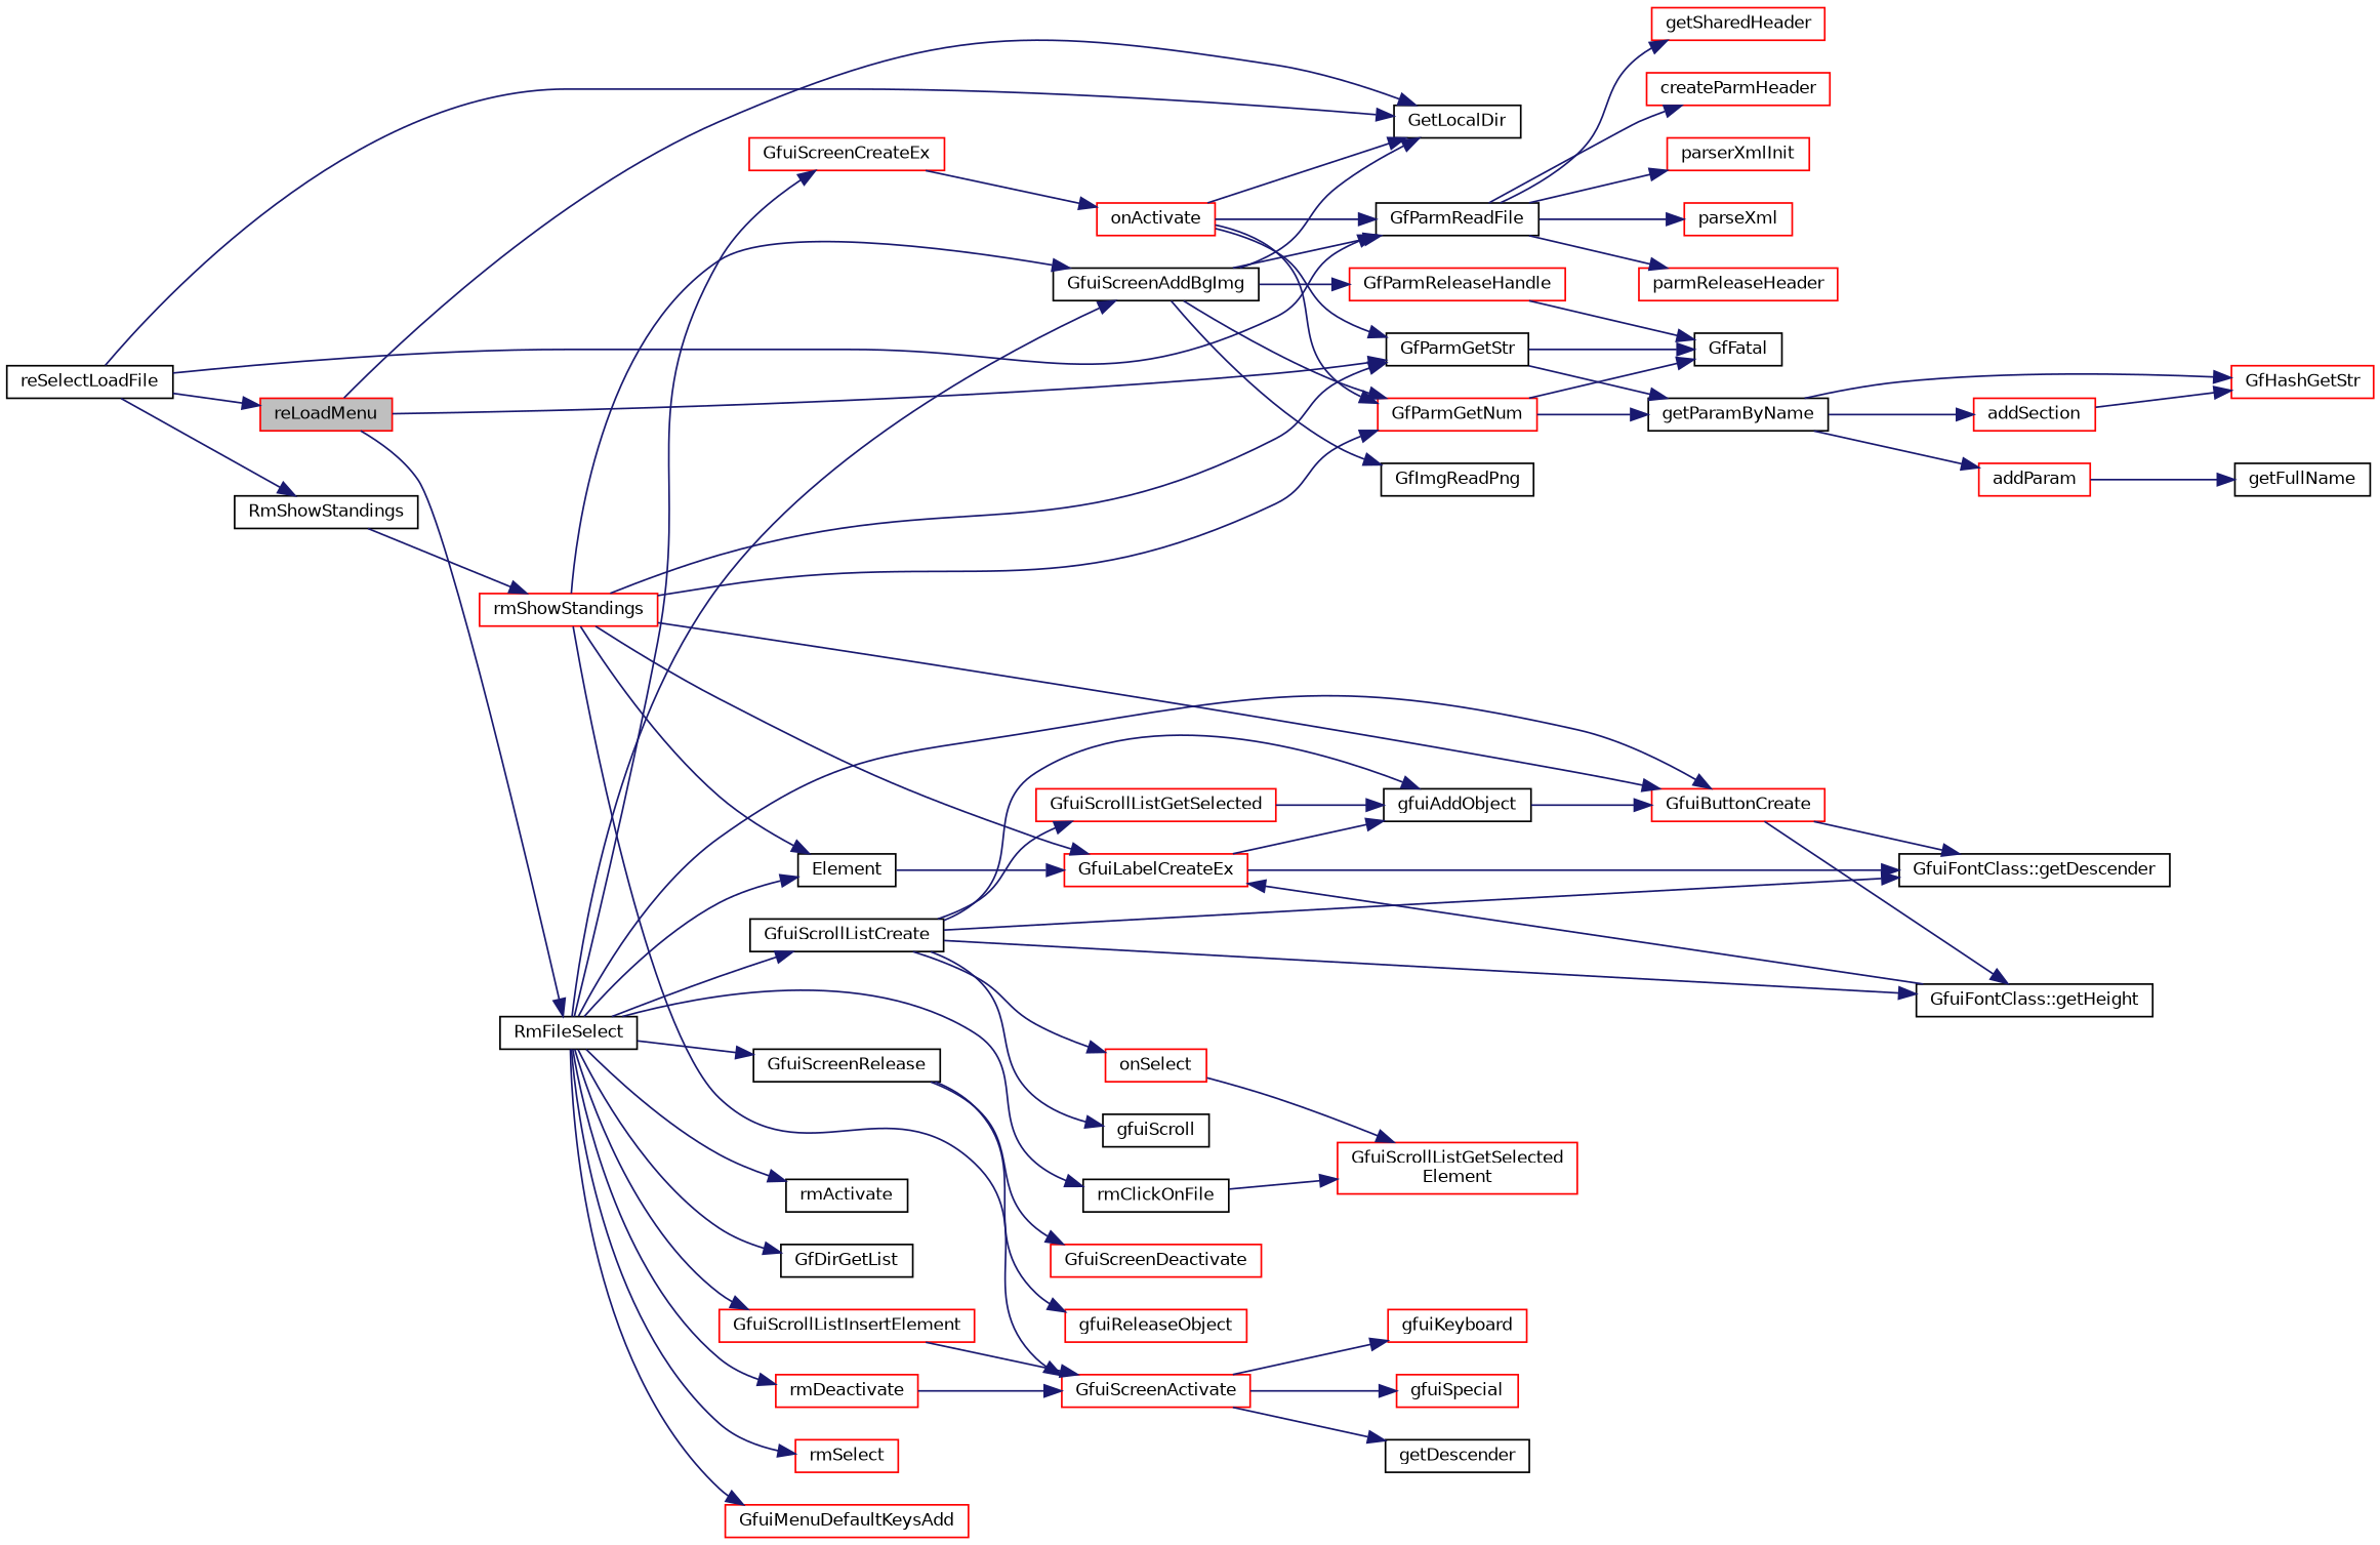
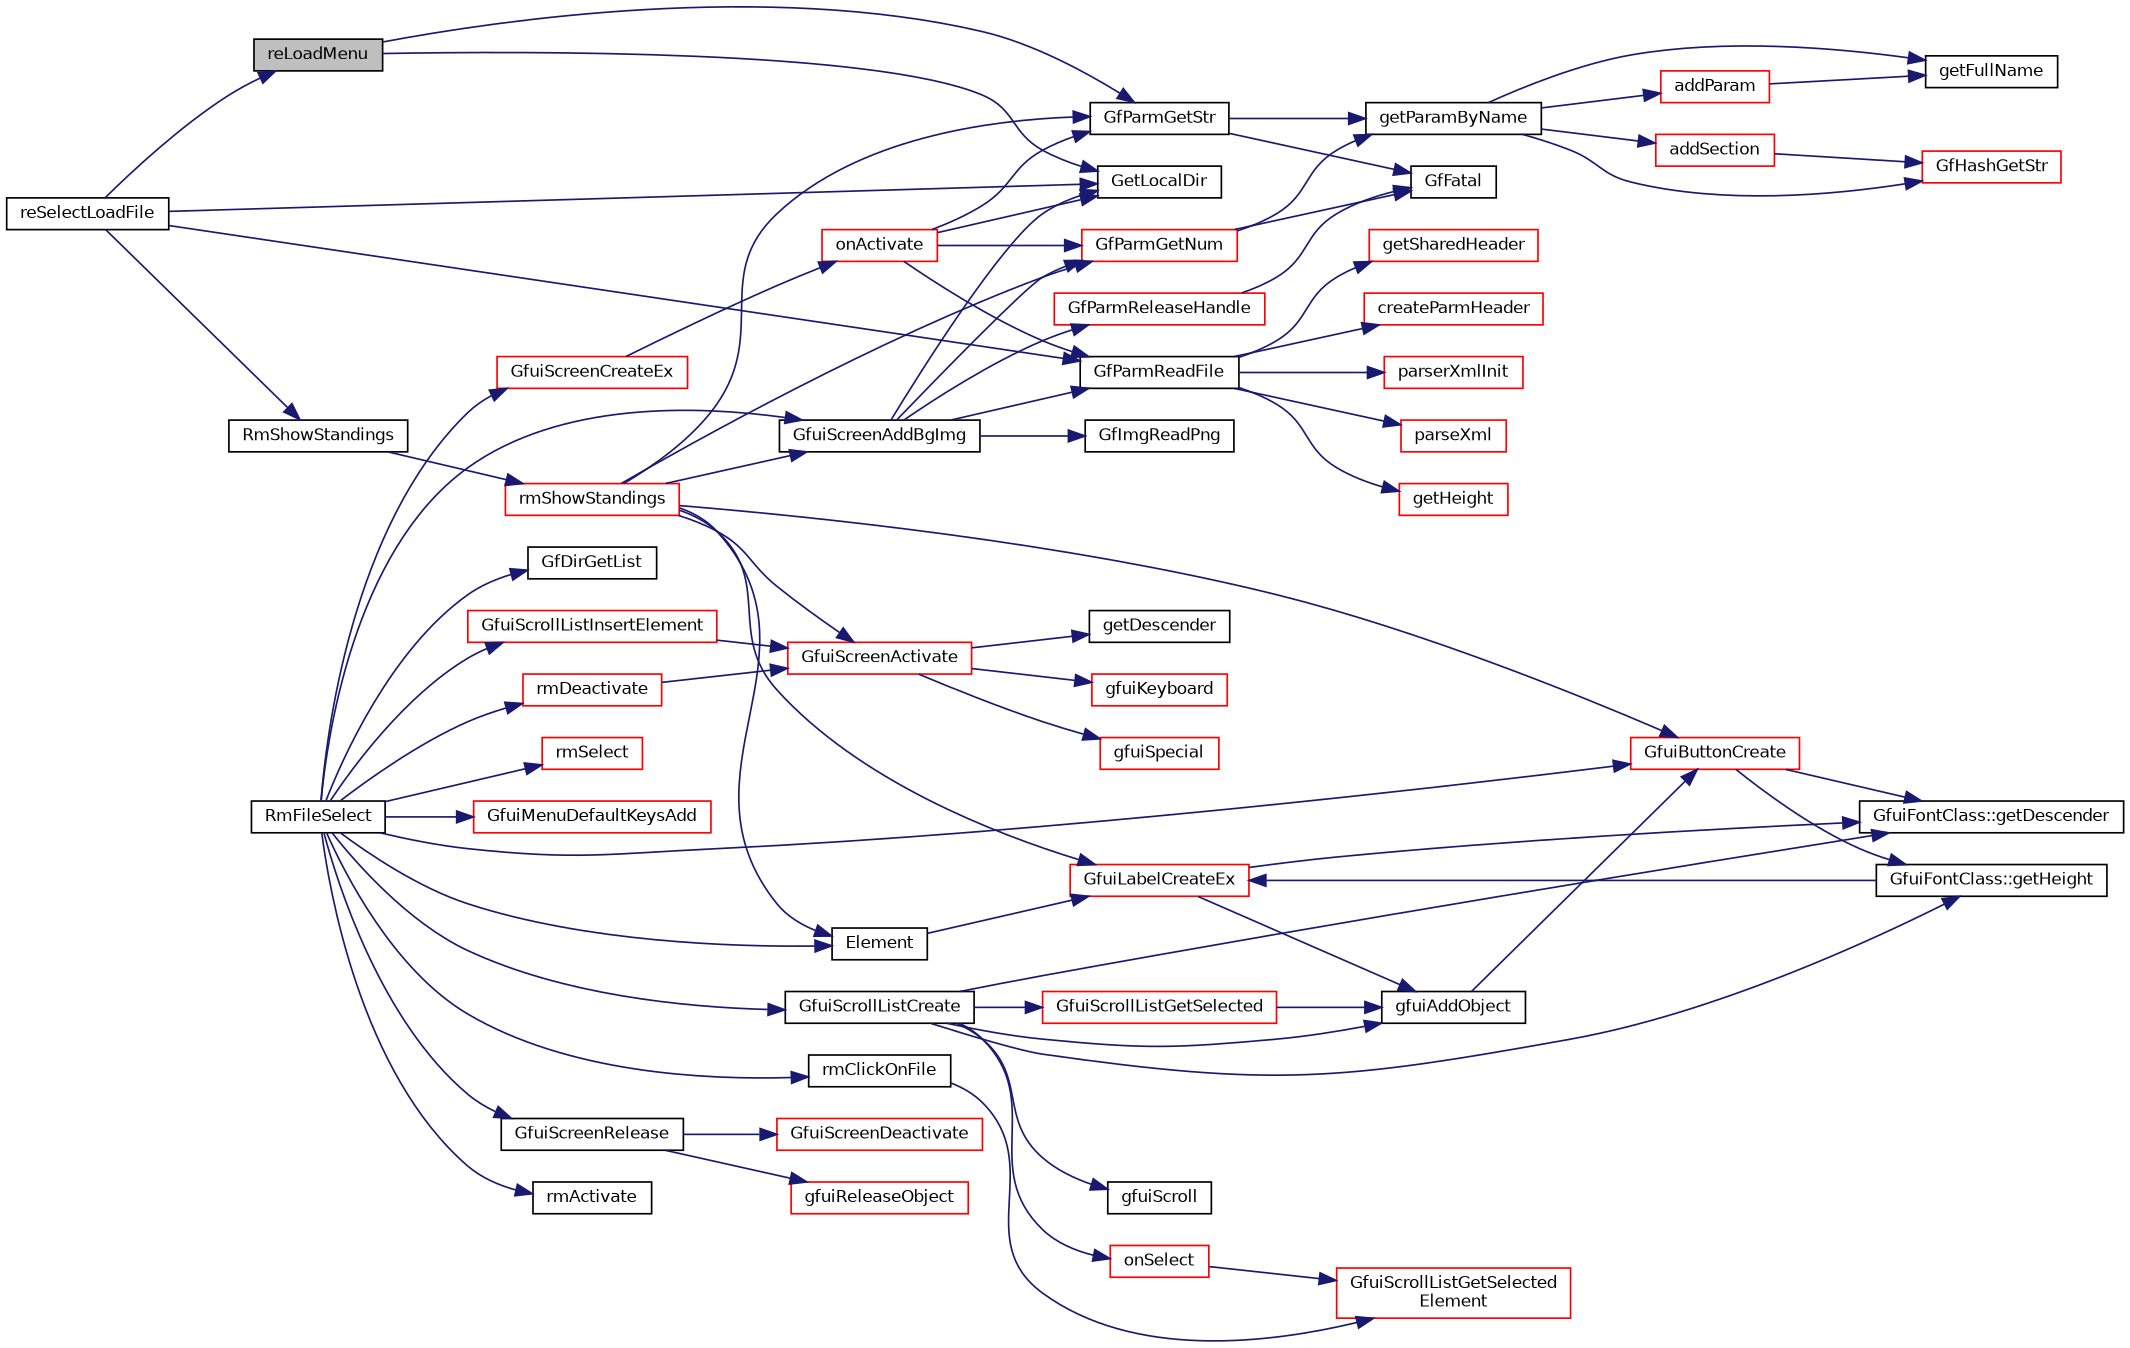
  digraph {
    rankdir=LR
    node [color=red fillcolor=white fontname=Helvetica fontsize=10 shape=record style=filled]
    edge [color=midnightblue fontname=Helvetica fontsize=10 labelfontname=Helvetica labelfontsize=10 style=solid]
-   n1 [fillcolor=grey75 fontcolor=black height=0.2 label=reLoadMenu width=0.4]
+   n1 [color=black fillcolor=grey75 fontcolor=black height=0.2 label=reLoadMenu width=0.4]
    n2 [color=black height=0.2 label=GetLocalDir width=0.4]
    n3 [color=black height=0.2 label=GfParmGetStr width=0.4]
    n4 [color=black height=0.2 label=RmFileSelect width=0.4]
    n5 [color=black height=0.2 label=reSelectLoadFile width=0.4]
    n6 [color=black height=0.2 label=GfParmReadFile width=0.4]
    n7 [color=black height=0.2 label=RmShowStandings width=0.4]
    n8 [color=black height=0.2 label=GfFatal width=0.4]
    n9 [color=black height=0.2 label=getParamByName width=0.4]
    n10 [color=black height=0.2 label=Element width=0.4]
    n11 [color=black height=0.2 label=GfuiScreenAddBgImg width=0.4]
    n12 [height=0.2 label=GfuiButtonCreate width=0.4]
    n13 [color=black height=0.2 label=GfuiScreenRelease width=0.4]
    n14 [height=0.2 label=GfuiScreenCreateEx width=0.4]
    n15 [color=black height=0.2 label=rmActivate width=0.4]
    n16 [color=black height=0.2 label=GfuiScrollListCreate width=0.4]
    n17 [color=black height=0.2 label=rmClickOnFile width=0.4]
    n18 [color=black height=0.2 label=GfDirGetList width=0.4]
    n19 [height=0.2 label=GfuiScrollListInsertElement width=0.4]
    n20 [height=0.2 label=rmSelect width=0.4]
    n21 [height=0.2 label=rmDeactivate width=0.4]
    n22 [height=0.2 label=GfuiMenuDefaultKeysAdd width=0.4]
    n23 [height=0.2 label=getSharedHeader width=0.4]
    n24 [height=0.2 label=createParmHeader width=0.4]
    n25 [height=0.2 label=parserXmlInit width=0.4]
    n26 [height=0.2 label=parseXml width=0.4]
-   n27 [height=0.2 label=parmReleaseHeader width=0.4]
+   n27 [height=0.2 label=getHeight width=0.4]
    n28 [height=0.2 label=rmShowStandings width=0.4]
    n29 [height=0.2 label=GfuiLabelCreateEx width=0.4]
    n30 [height=0.2 label=GfParmGetNum width=0.4]
    n31 [height=0.2 label=GfuiScreenActivate width=0.4]
    n32 [color=black height=0.2 label="GfuiFontClass::getDescender" width=0.4]
    n33 [color=black height=0.2 label=gfuiAddObject width=0.4]
    n34 [color=black height=0.2 label=GfImgReadPng width=0.4]
    n35 [height=0.2 label=GfParmReleaseHandle width=0.4]
    n36 [color=black height=0.2 label="GfuiFontClass::getHeight" width=0.4]
    n37 [height=0.2 label=gfuiKeyboard width=0.4]
    n38 [height=0.2 label=gfuiSpecial width=0.4]
    n39 [color=black height=0.2 label=getDescender width=0.4]
    n40 [color=black height=0.2 label=getFullName width=0.4]
    n41 [height=0.2 label=GfHashGetStr width=0.4]
    n42 [height=0.2 label=addSection width=0.4]
    n43 [height=0.2 label=addParam width=0.4]
    n44 [height=0.2 label=GfuiScreenDeactivate width=0.4]
    n45 [height=0.2 label=gfuiReleaseObject width=0.4]
    n46 [height=0.2 label=onActivate width=0.4]
    n47 [height=0.2 label=onSelect width=0.4]
    n48 [height=0.2 label=GfuiScrollListGetSelected width=0.4]
    n49 [color=black height=0.2 label=gfuiScroll width=0.4]
    n50 [height=0.2 label="GfuiScrollListGetSelected\lElement" width=0.4]
    n1 -> n2
    n1 -> n3
-   n1 -> n4
    n3 -> n8
    n3 -> n9
    n4 -> n10
    n4 -> n11
    n4 -> n12
    n4 -> n13
    n4 -> n14
    n4 -> n15
    n4 -> n16
    n4 -> n17
    n4 -> n18
    n4 -> n19
    n4 -> n20
    n4 -> n21
    n4 -> n22
    n5 -> n1
    n5 -> n2
    n5 -> n6
    n5 -> n7
    n6 -> n23
    n6 -> n24
    n6 -> n25
    n6 -> n26
    n6 -> n27
    n7 -> n28
+   n9 -> n40
    n9 -> n41
    n9 -> n42
    n9 -> n43
    n10 -> n29
    n11 -> n2
    n11 -> n6
    n11 -> n30
    n11 -> n34
    n11 -> n35
    n12 -> n32
    n12 -> n36
    n13 -> n44
    n13 -> n45
    n14 -> n46
    n16 -> n32
    n16 -> n33
    n16 -> n36
    n16 -> n47
    n16 -> n48
    n16 -> n49
    n17 -> n50
    n19 -> n31
    n21 -> n31
    n28 -> n3
    n28 -> n10
    n28 -> n11
    n28 -> n12
    n28 -> n29
    n28 -> n30
    n28 -> n31
    n29 -> n32
    n29 -> n33
    n30 -> n8
    n30 -> n9
    n31 -> n37
    n31 -> n38
    n31 -> n39
    n33 -> n12
    n35 -> n8
    n36 -> n29
    n42 -> n41
    n43 -> n40
    n46 -> n2
    n46 -> n3
    n46 -> n6
    n46 -> n30
    n47 -> n50
    n48 -> n33
  }
